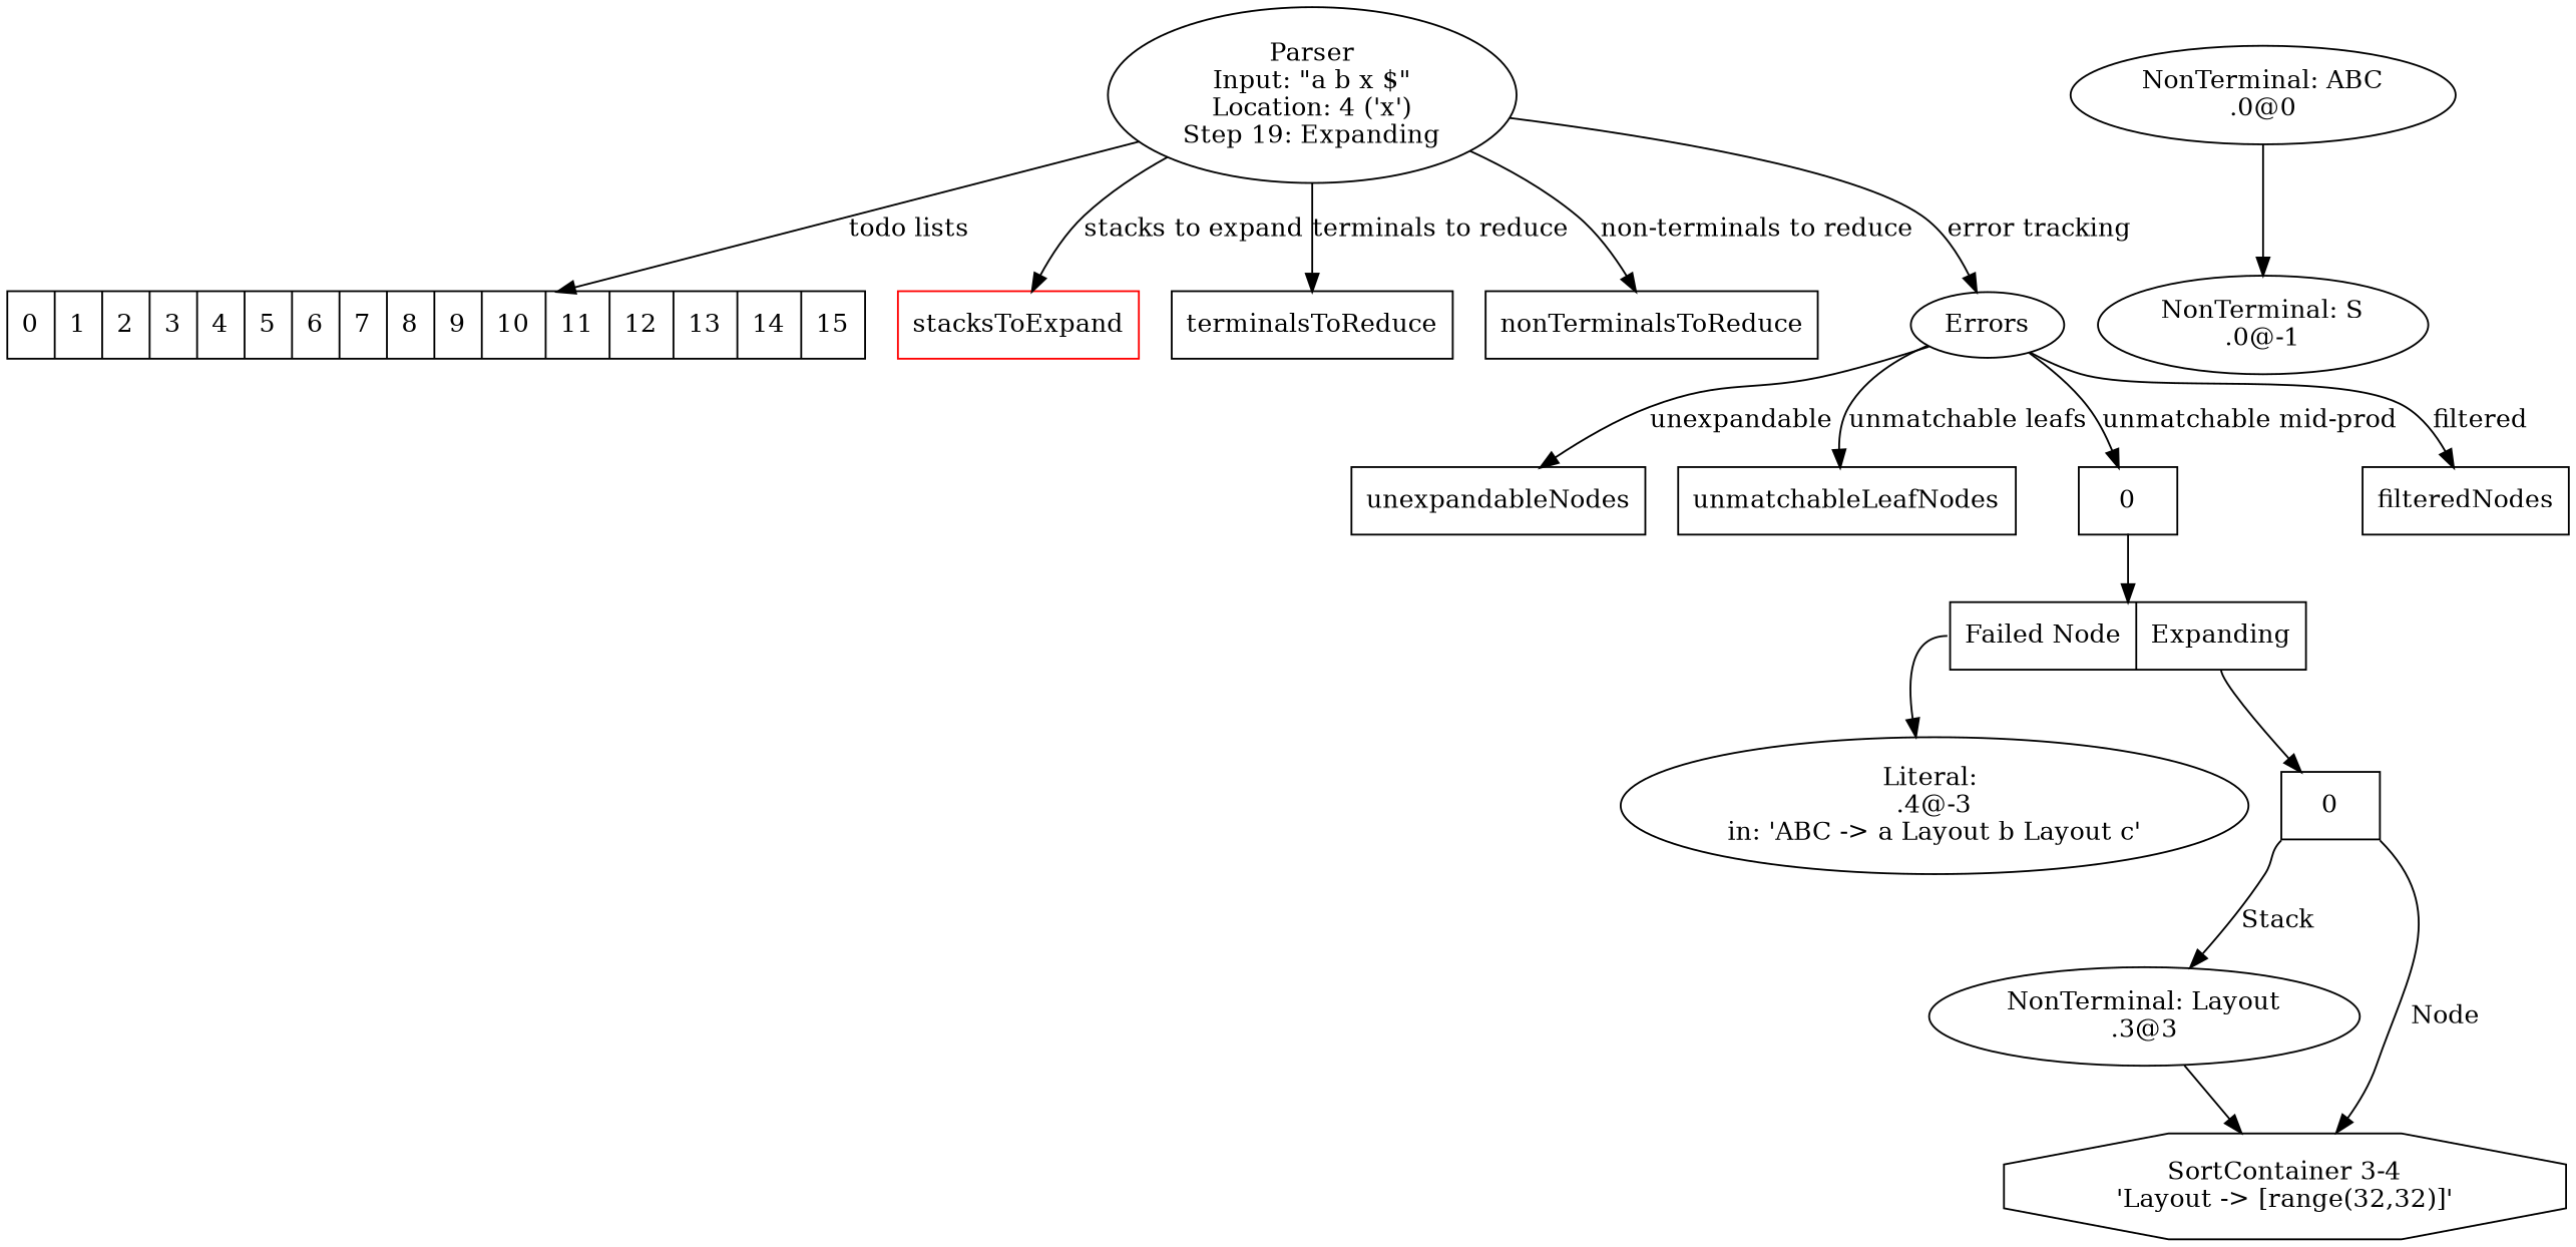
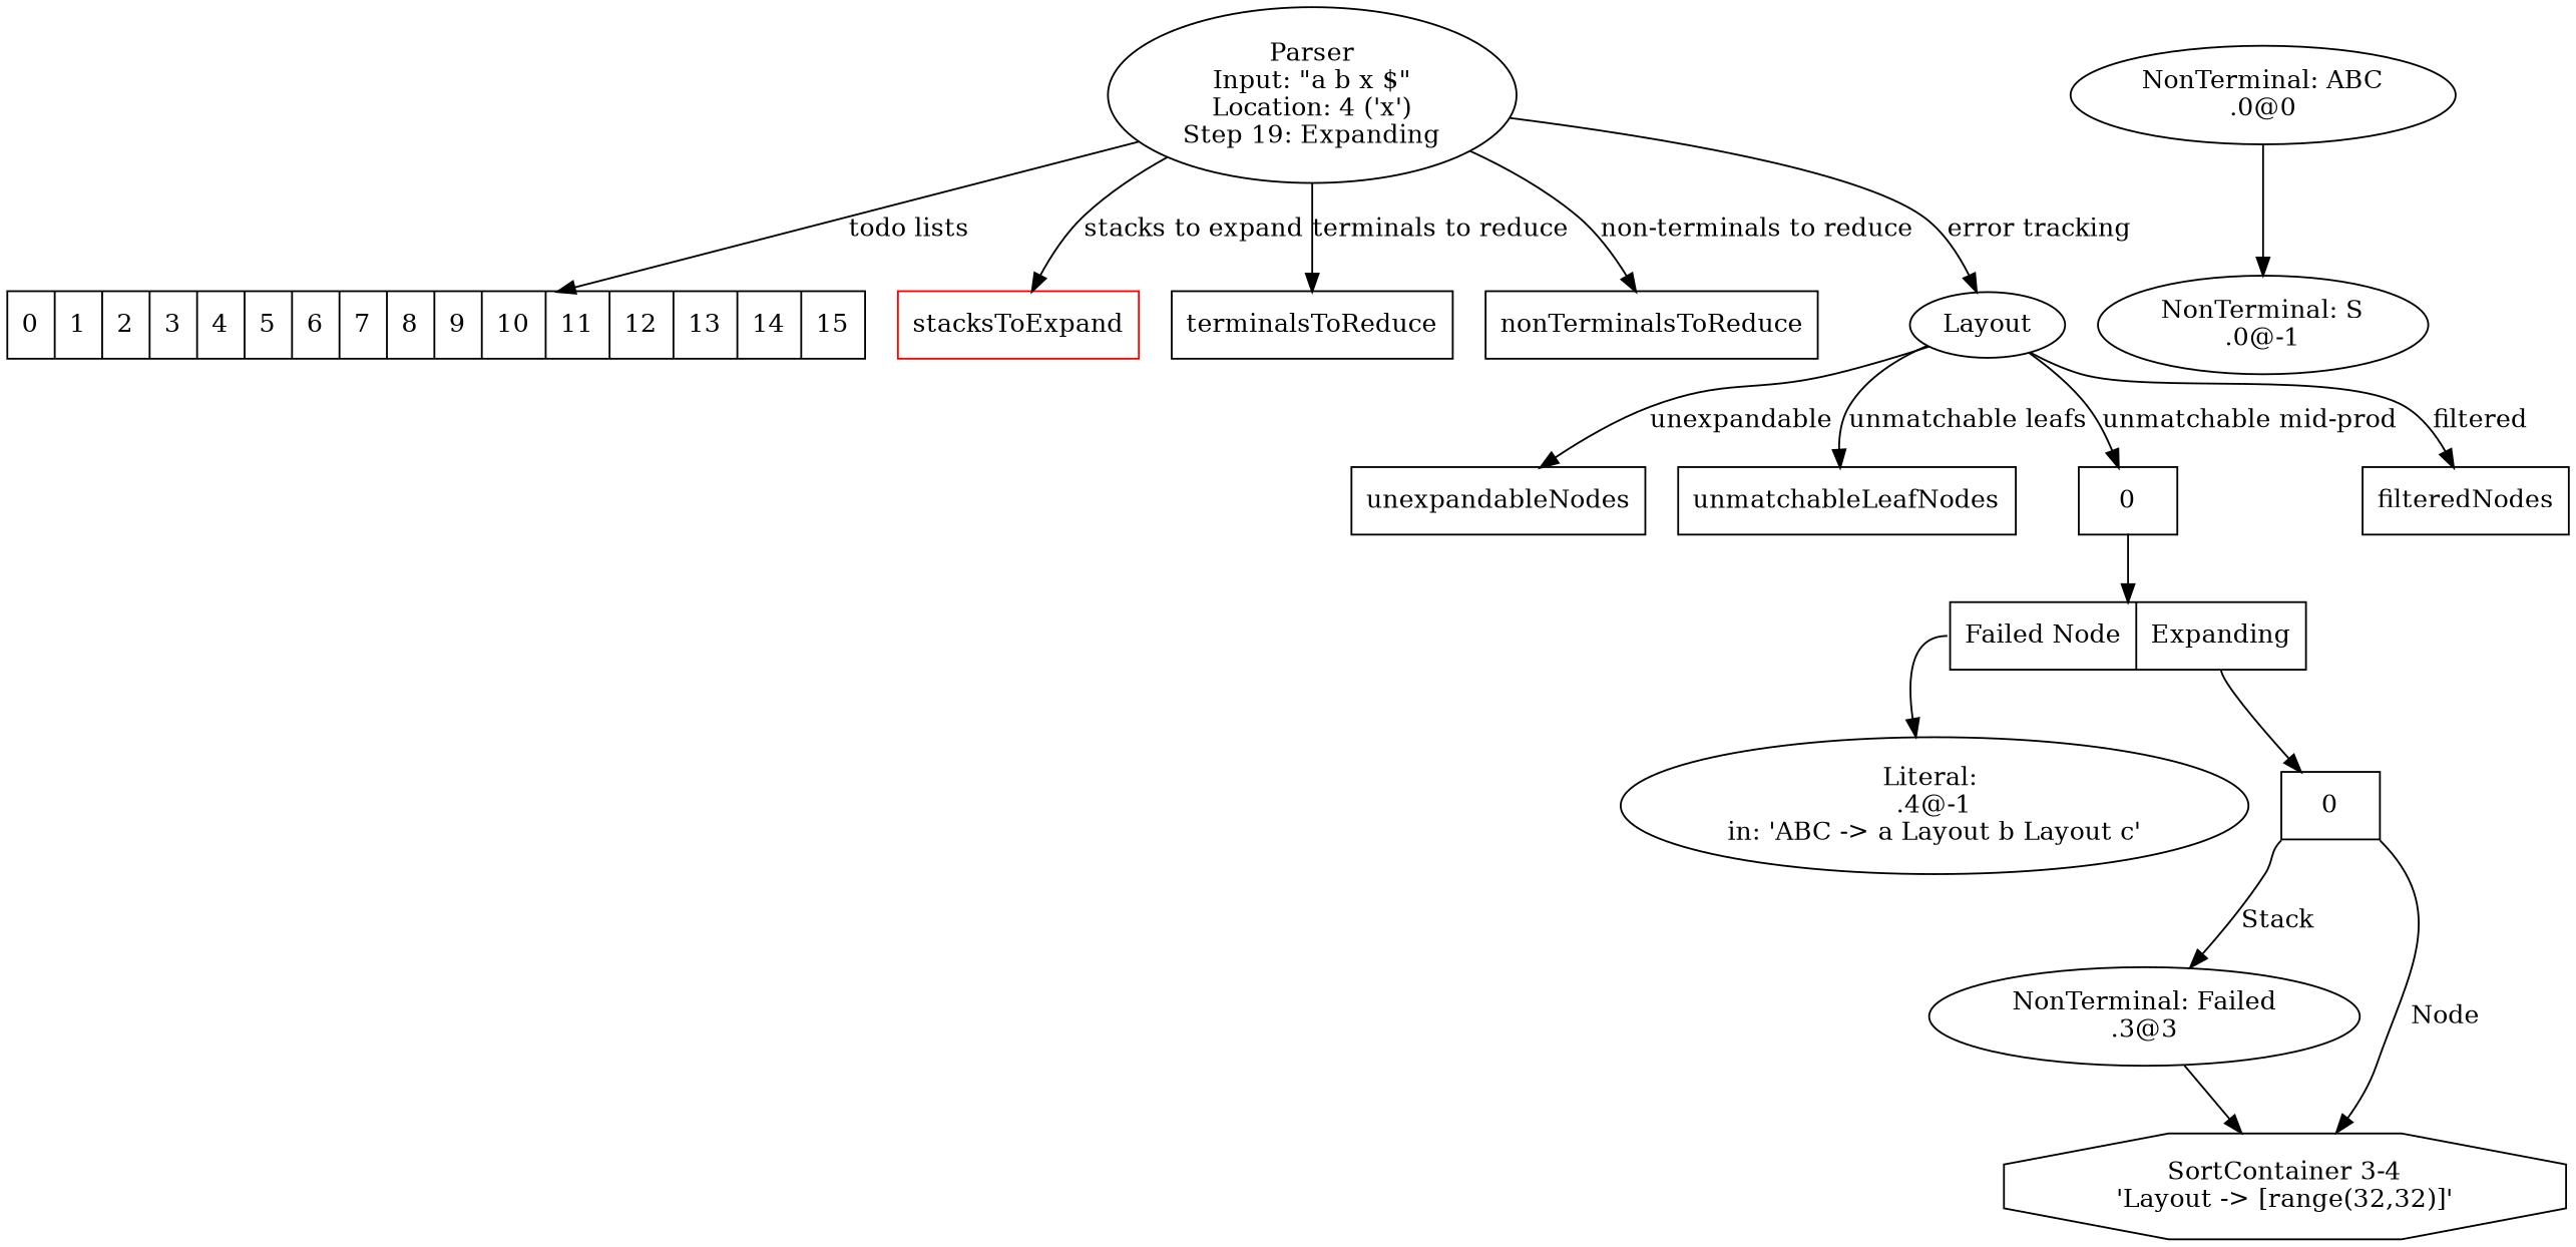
  digraph {
    node [shape=record]
    n1 [label="Parser\nInput: \"a b x $\"\nLocation: 4 ('x')\nStep 19: Expanding" shape=""]
    n2 [label="<0> 0 | <1> 1 | <2> 2 | <3> 3 | <4> 4 | <5> 5 | <6> 6 | <7> 7 | <8> 8 | <9> 9 | <10> 10 | <11> 11 | <12> 12 | <13> 13 | <14> 14 | <15> 15"]
    stacksToExpand [color=red]
    terminalsToReduce
    nonTerminalsToReduce
-   n6 [label=Errors shape=""]
+   n6 [label=Layout shape=""]
    unexpandableNodes
    unmatchableLeafNodes
    n9 [label="<0> 0"]
    filteredNodes
    n11 [label="<failedNode> Failed Node | <predecessors> Expanding"]
-   n12 [label="Literal: \n.4@-3\nin: 'ABC -> a Layout b Layout c'" shape=""]
+   n12 [label="Literal: \n.4@-1\nin: 'ABC -> a Layout b Layout c'" shape=""]
    n13 [label="<0> 0"]
-   n14 [label="NonTerminal: Layout\n.3@3" shape=""]
+   n14 [label="NonTerminal: Failed\n.3@3" shape=""]
    n15 [label="SortContainer 3-4\n'Layout -> [range(32,32)]'" shape=octagon]
    n16 [label="NonTerminal: ABC\n.0@0" shape=""]
    n17 [label="NonTerminal: S\n.0@-1" shape=""]
    n1 -> n2 [label="todo lists"]
    n1 -> stacksToExpand [label="stacks to expand"]
    n1 -> terminalsToReduce [label="terminals to reduce"]
    n1 -> nonTerminalsToReduce [label="non-terminals to reduce"]
    n1 -> n6 [label="error tracking"]
    n6 -> unexpandableNodes [label=unexpandable]
    n6 -> unmatchableLeafNodes [label="unmatchable leafs"]
    n6 -> n9 [label="unmatchable mid-prod"]
    n6 -> filteredNodes [label=filtered]
    n9 -> n11 [tailport=0]
    n11 -> n12 [tailport=failedNode]
    n11 -> n13 [tailport=predecessors]
    n13 -> n14 [label=Stack tailport="0:sw"]
    n13 -> n15 [label="Node" tailport="0:se"]
    n14 -> n15
    n16 -> n17
  }
